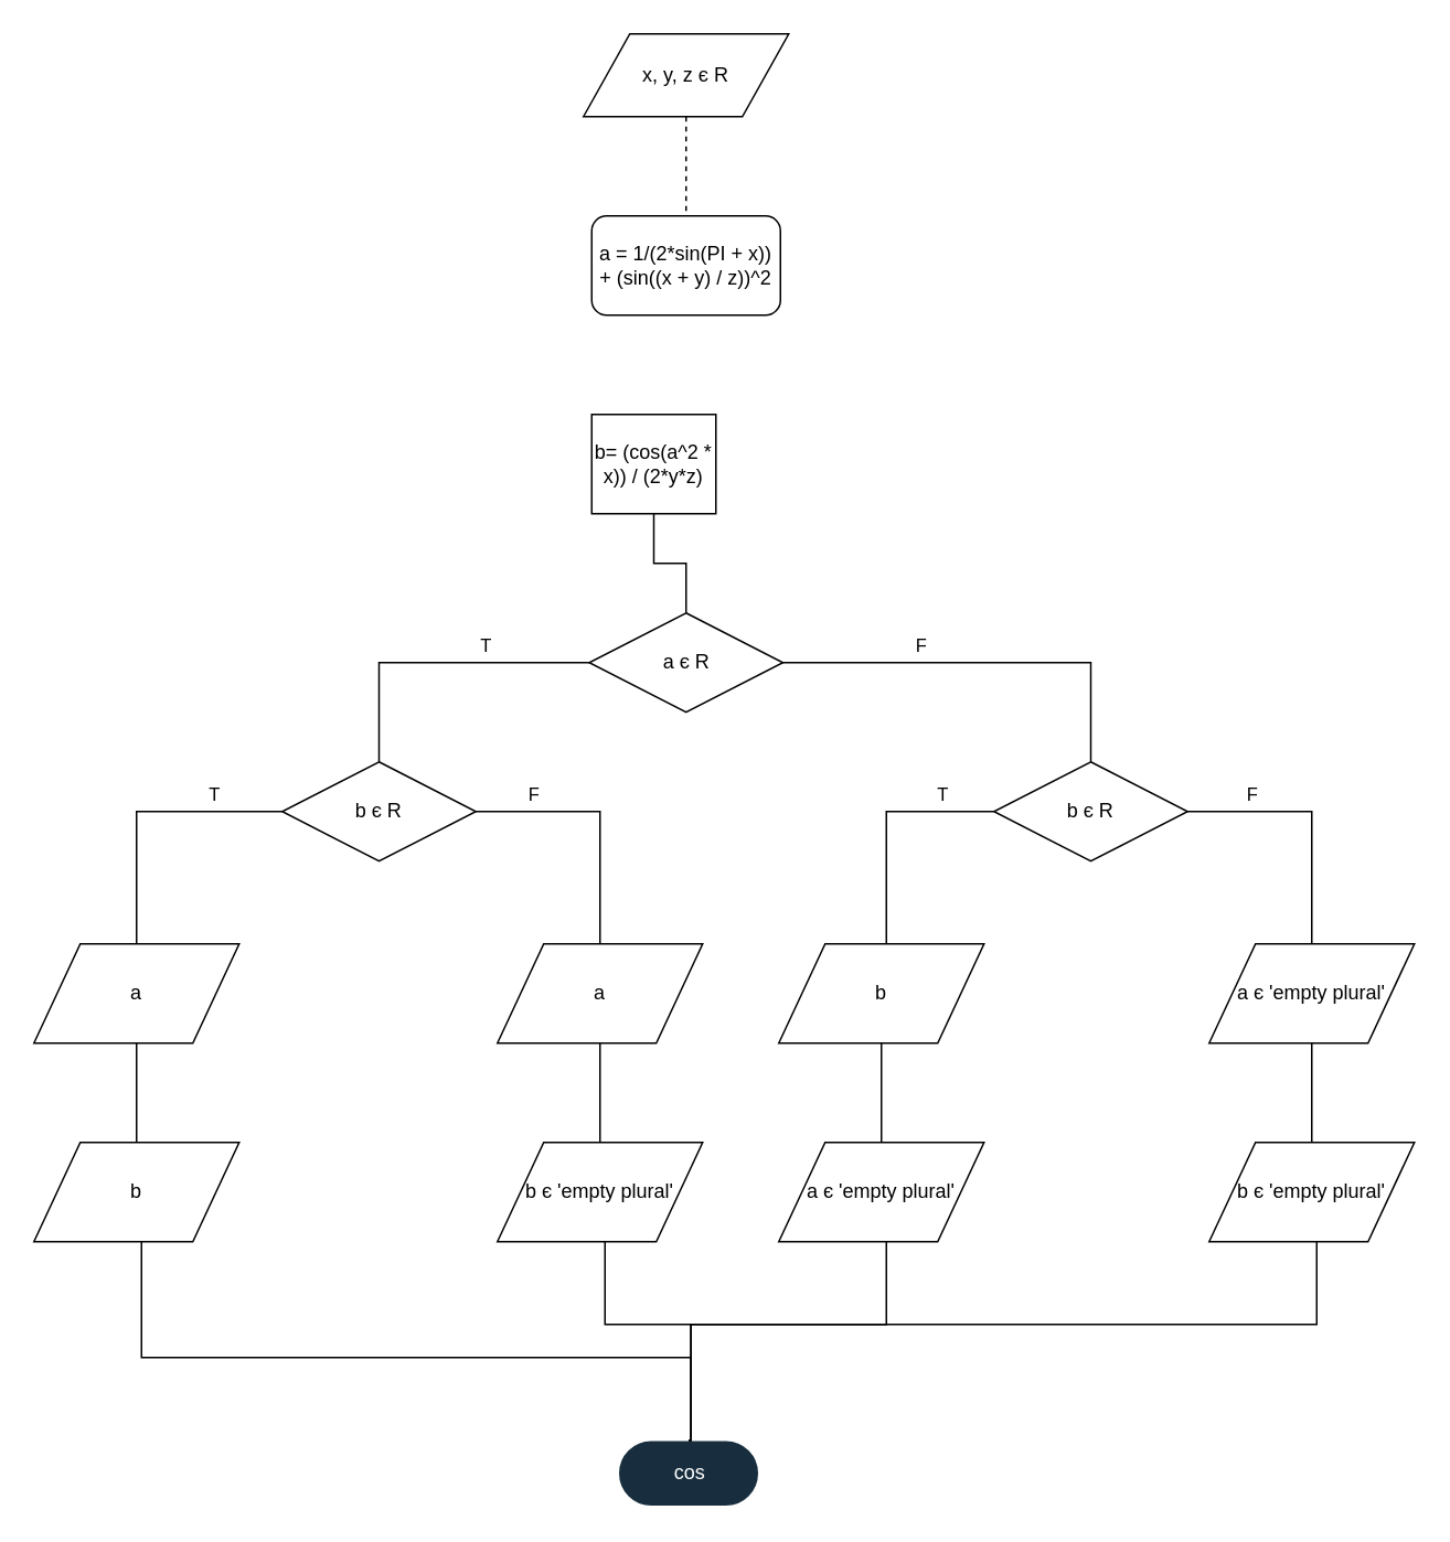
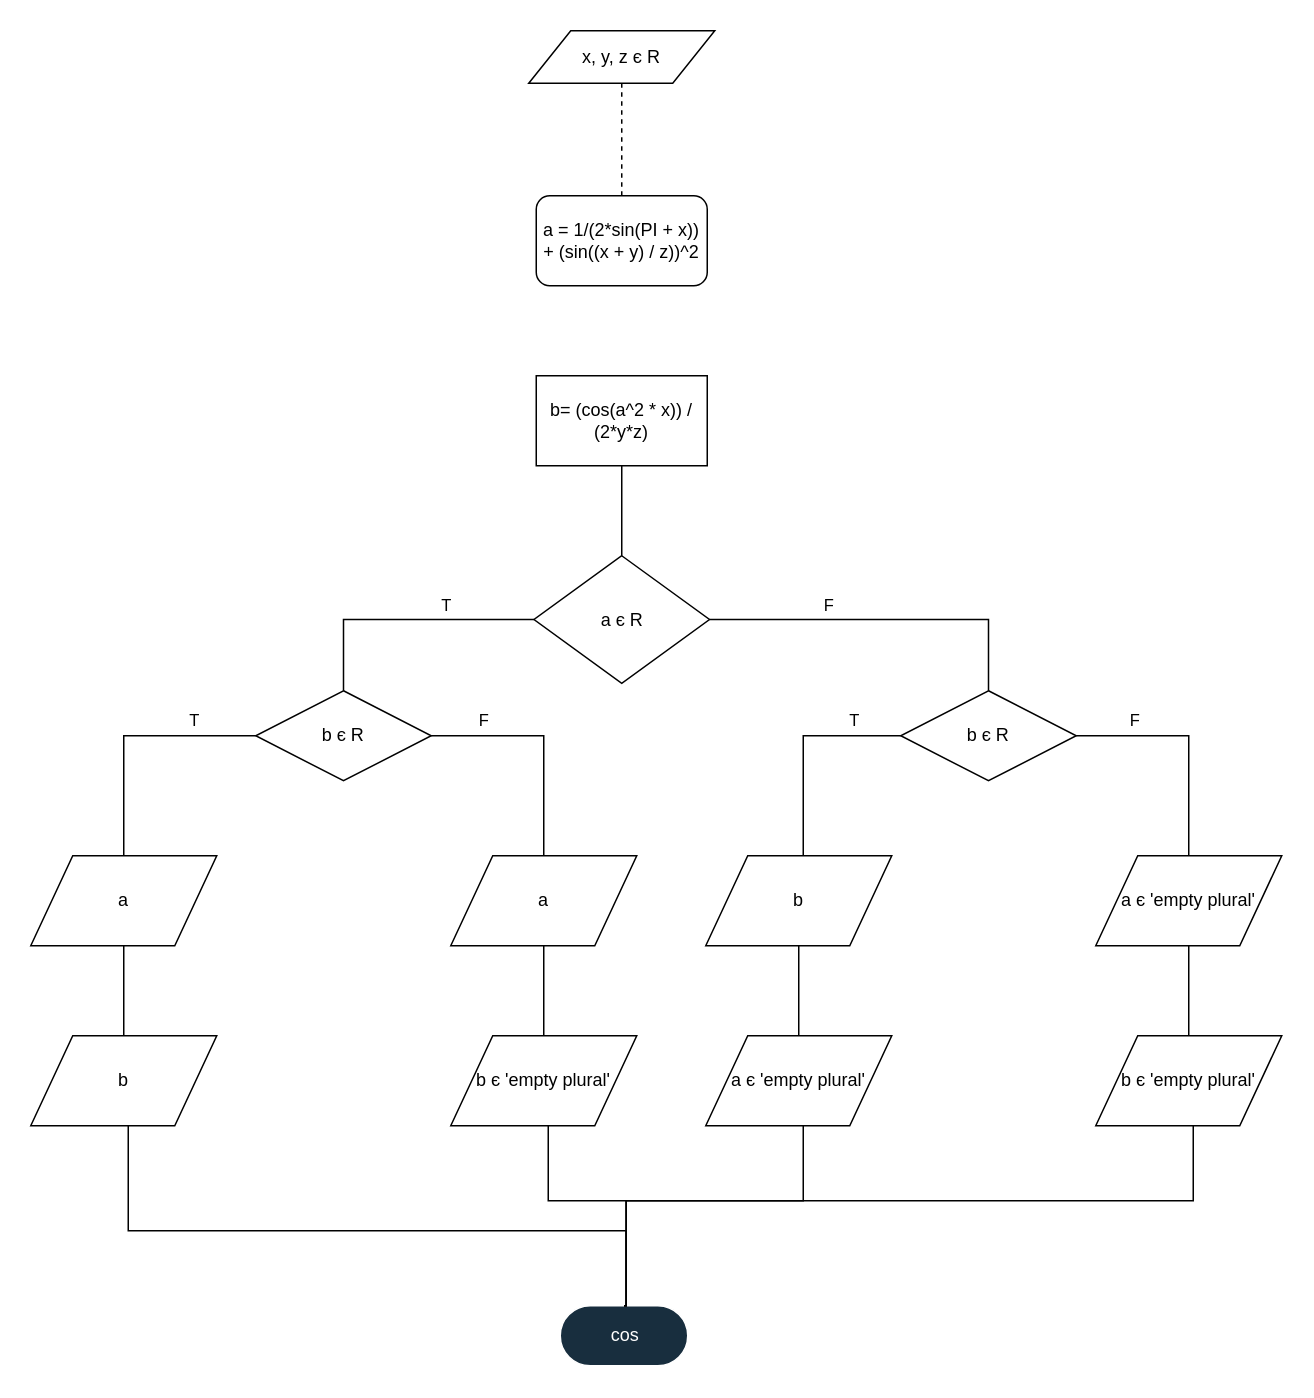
  <mxCell id="0" />
  <mxCell id="1" parent="0" />
  <mxCell id="2" style="edgeStyle=orthogonalEdgeStyle;rounded=0;orthogonalLoop=1;jettySize=auto;html=1;entryX=0.5;entryY=0;entryDx=0;entryDy=0;endArrow=none;endFill=0;dashed=1;" parent="1" source="3" target="4" edge="1"><mxGeometry relative="1" as="geometry" /></mxCell>
- <mxCell id="3" value="x, y, z є R" style="shape=parallelogram;perimeter=parallelogramPerimeter;whiteSpace=wrap;html=1;fixedSize=1;size=28;" parent="1" vertex="1"><mxGeometry x="352" y="20" width="124" height="50" as="geometry" /></mxCell>
+ <mxCell id="3" value="x, y, z є R" style="shape=parallelogram;perimeter=parallelogramPerimeter;whiteSpace=wrap;html=1;fixedSize=1;size=28;" parent="1" vertex="1"><mxGeometry x="352" y="20" width="124" height="35" as="geometry" /></mxCell>
  <mxCell id="4" value="a = 1/(2*sin(PI + x)) + (sin((x + y) / z))^2" style="whiteSpace=wrap;html=1;rounded=1;" parent="1" vertex="1"><mxGeometry x="357" y="130" width="114" height="60" as="geometry" /></mxCell>
  <mxCell id="5" style="edgeStyle=orthogonalEdgeStyle;rounded=0;orthogonalLoop=1;jettySize=auto;html=1;entryX=0.5;entryY=0;entryDx=0;entryDy=0;endArrow=none;endFill=0;" parent="1" source="6" target="9" edge="1"><mxGeometry relative="1" as="geometry" /></mxCell>
- <mxCell id="6" value="b= (cos(a^2 * x)) / (2*y*z)" style="rounded=0;whiteSpace=wrap;html=1;" parent="1" vertex="1"><mxGeometry x="357" y="250" width="75" height="60" as="geometry" /></mxCell>
+ <mxCell id="6" value="b= (cos(a^2 * x)) / (2*y*z)" style="rounded=0;whiteSpace=wrap;html=1;" parent="1" vertex="1"><mxGeometry x="357" y="250" width="114" height="60" as="geometry" /></mxCell>
  <mxCell id="7" value="T" style="edgeStyle=orthogonalEdgeStyle;rounded=0;orthogonalLoop=1;jettySize=auto;html=1;entryX=0.5;entryY=0;entryDx=0;entryDy=0;endArrow=none;endFill=0;" parent="1" source="9" target="12" edge="1"><mxGeometry x="-0.323" y="-10" relative="1" as="geometry"><mxPoint as="offset" /></mxGeometry></mxCell>
  <mxCell id="8" value="F" style="edgeStyle=orthogonalEdgeStyle;rounded=0;orthogonalLoop=1;jettySize=auto;html=1;entryX=0.5;entryY=0;entryDx=0;entryDy=0;endArrow=none;endFill=0;" parent="1" source="9" target="20" edge="1"><mxGeometry x="-0.322" y="10" relative="1" as="geometry"><mxPoint x="595" y="465" as="targetPoint" /><mxPoint as="offset" /></mxGeometry></mxCell>
- <mxCell id="9" value="a є R" style="rhombus;whiteSpace=wrap;html=1;" parent="1" vertex="1"><mxGeometry x="355.5" y="370" width="117" height="60" as="geometry" /></mxCell>
+ <mxCell id="9" value="a є R" style="rhombus;whiteSpace=wrap;html=1;" parent="1" vertex="1"><mxGeometry x="355.5" y="370" width="117" height="85" as="geometry" /></mxCell>
  <mxCell id="10" value="T" style="edgeStyle=orthogonalEdgeStyle;rounded=0;orthogonalLoop=1;jettySize=auto;html=1;entryX=0.5;entryY=0;entryDx=0;entryDy=0;endArrow=none;endFill=0;" parent="1" source="12" target="14" edge="1"><mxGeometry x="-0.512" y="-10" relative="1" as="geometry"><mxPoint as="offset" /></mxGeometry></mxCell>
  <mxCell id="11" value="F" style="edgeStyle=orthogonalEdgeStyle;rounded=0;orthogonalLoop=1;jettySize=auto;html=1;entryX=0.5;entryY=0;entryDx=0;entryDy=0;endArrow=none;endFill=0;" parent="1" source="12" target="22" edge="1"><mxGeometry x="-0.543" y="10" relative="1" as="geometry"><mxPoint as="offset" /></mxGeometry></mxCell>
  <mxCell id="12" value="b є R" style="rhombus;whiteSpace=wrap;html=1;" parent="1" vertex="1"><mxGeometry x="170" y="460" width="117" height="60" as="geometry" /></mxCell>
  <mxCell id="13" style="edgeStyle=orthogonalEdgeStyle;rounded=0;orthogonalLoop=1;jettySize=auto;html=1;entryX=0.5;entryY=0;entryDx=0;entryDy=0;endArrow=none;endFill=0;" parent="1" source="14" target="16" edge="1"><mxGeometry relative="1" as="geometry" /></mxCell>
  <mxCell id="14" value="a" style="shape=parallelogram;perimeter=parallelogramPerimeter;whiteSpace=wrap;html=1;fixedSize=1;size=28;" parent="1" vertex="1"><mxGeometry x="20" y="570" width="124" height="60" as="geometry" /></mxCell>
  <mxCell id="15" style="edgeStyle=orthogonalEdgeStyle;rounded=0;orthogonalLoop=1;jettySize=auto;html=1;entryX=0.5;entryY=0.5;entryDx=0;entryDy=-20;entryPerimeter=0;endArrow=none;endFill=0;" parent="1" source="16" target="17" edge="1"><mxGeometry relative="1" as="geometry"><Array as="points"><mxPoint x="85" y="820" /><mxPoint x="417" y="820" /></Array></mxGeometry></mxCell>
  <mxCell id="16" value="b" style="shape=parallelogram;perimeter=parallelogramPerimeter;whiteSpace=wrap;html=1;fixedSize=1;size=28;" parent="1" vertex="1"><mxGeometry x="20" y="690" width="124" height="60" as="geometry" /></mxCell>
  <mxCell id="17" value="cos" style="html=1;dashed=0;whitespace=wrap;shape=mxgraph.dfd.start;rounded=0;sketch=0;fontColor=#FFFFFF;strokeColor=#FFFFFF;fillColor=#182E3E;" parent="1" vertex="1"><mxGeometry x="373" y="870" width="85" height="40" as="geometry" /></mxCell>
  <mxCell id="18" value="T" style="edgeStyle=orthogonalEdgeStyle;rounded=0;orthogonalLoop=1;jettySize=auto;html=1;entryX=0.5;entryY=0;entryDx=0;entryDy=0;endArrow=none;endFill=0;" parent="1" source="20" target="26" edge="1"><mxGeometry x="-0.586" y="-10" relative="1" as="geometry"><Array as="points"><mxPoint x="535" y="490" /></Array><mxPoint as="offset" /></mxGeometry></mxCell>
  <mxCell id="19" value="F" style="edgeStyle=orthogonalEdgeStyle;rounded=0;orthogonalLoop=1;jettySize=auto;html=1;entryX=0.5;entryY=0;entryDx=0;entryDy=0;endArrow=none;endFill=0;" parent="1" source="20" target="30" edge="1"><mxGeometry x="-0.513" y="10" relative="1" as="geometry"><mxPoint x="1" as="offset" /></mxGeometry></mxCell>
  <mxCell id="20" value="b є R" style="rhombus;whiteSpace=wrap;html=1;" parent="1" vertex="1"><mxGeometry x="600" y="460" width="117" height="60" as="geometry" /></mxCell>
  <mxCell id="21" style="edgeStyle=orthogonalEdgeStyle;rounded=0;orthogonalLoop=1;jettySize=auto;html=1;entryX=0.5;entryY=0;entryDx=0;entryDy=0;endArrow=none;endFill=0;" parent="1" source="22" target="24" edge="1"><mxGeometry relative="1" as="geometry" /></mxCell>
  <mxCell id="22" value="a" style="shape=parallelogram;perimeter=parallelogramPerimeter;whiteSpace=wrap;html=1;fixedSize=1;size=28;" parent="1" vertex="1"><mxGeometry x="300" y="570" width="124" height="60" as="geometry" /></mxCell>
  <mxCell id="23" style="edgeStyle=orthogonalEdgeStyle;rounded=0;orthogonalLoop=1;jettySize=auto;html=1;entryX=0.5;entryY=0.5;entryDx=0;entryDy=-20;entryPerimeter=0;endArrow=none;endFill=0;" parent="1" source="24" target="17" edge="1"><mxGeometry relative="1" as="geometry"><Array as="points"><mxPoint x="365" y="800" /><mxPoint x="417" y="800" /></Array></mxGeometry></mxCell>
  <mxCell id="24" value="b є 'empty plural'" style="shape=parallelogram;perimeter=parallelogramPerimeter;whiteSpace=wrap;html=1;fixedSize=1;size=28;" parent="1" vertex="1"><mxGeometry x="300" y="690" width="124" height="60" as="geometry" /></mxCell>
  <mxCell id="25" style="edgeStyle=orthogonalEdgeStyle;rounded=0;orthogonalLoop=1;jettySize=auto;html=1;entryX=0.5;entryY=0;entryDx=0;entryDy=0;endArrow=none;endFill=0;" parent="1" source="26" target="28" edge="1"><mxGeometry relative="1" as="geometry" /></mxCell>
  <mxCell id="26" value="b" style="shape=parallelogram;perimeter=parallelogramPerimeter;whiteSpace=wrap;html=1;fixedSize=1;size=28;" parent="1" vertex="1"><mxGeometry x="470" y="570" width="124" height="60" as="geometry" /></mxCell>
  <mxCell id="27" style="edgeStyle=orthogonalEdgeStyle;rounded=0;orthogonalLoop=1;jettySize=auto;html=1;entryX=0.5;entryY=0.5;entryDx=0;entryDy=-20;entryPerimeter=0;endArrow=none;endFill=0;" parent="1" source="28" target="17" edge="1"><mxGeometry relative="1" as="geometry"><Array as="points"><mxPoint x="535" y="800" /><mxPoint x="417" y="800" /></Array></mxGeometry></mxCell>
  <mxCell id="28" value="a є 'empty plural'" style="shape=parallelogram;perimeter=parallelogramPerimeter;whiteSpace=wrap;html=1;fixedSize=1;size=28;" parent="1" vertex="1"><mxGeometry x="470" y="690" width="124" height="60" as="geometry" /></mxCell>
  <mxCell id="29" style="edgeStyle=orthogonalEdgeStyle;rounded=0;orthogonalLoop=1;jettySize=auto;html=1;entryX=0.5;entryY=0;entryDx=0;entryDy=0;endArrow=none;endFill=0;" parent="1" source="30" target="32" edge="1"><mxGeometry relative="1" as="geometry" /></mxCell>
  <mxCell id="30" value="a є 'empty plural'" style="shape=parallelogram;perimeter=parallelogramPerimeter;whiteSpace=wrap;html=1;fixedSize=1;size=28;" parent="1" vertex="1"><mxGeometry x="730" y="570" width="124" height="60" as="geometry" /></mxCell>
  <mxCell id="31" style="edgeStyle=orthogonalEdgeStyle;rounded=0;orthogonalLoop=1;jettySize=auto;html=1;entryX=0.5;entryY=0.5;entryDx=0;entryDy=-20;entryPerimeter=0;endArrow=none;endFill=0;" parent="1" source="32" target="17" edge="1"><mxGeometry relative="1" as="geometry"><Array as="points"><mxPoint x="795" y="800" /><mxPoint x="417" y="800" /><mxPoint x="417" y="870" /></Array></mxGeometry></mxCell>
  <mxCell id="32" value="b є 'empty plural'" style="shape=parallelogram;perimeter=parallelogramPerimeter;whiteSpace=wrap;html=1;fixedSize=1;size=28;" parent="1" vertex="1"><mxGeometry x="730" y="690" width="124" height="60" as="geometry" /></mxCell>
